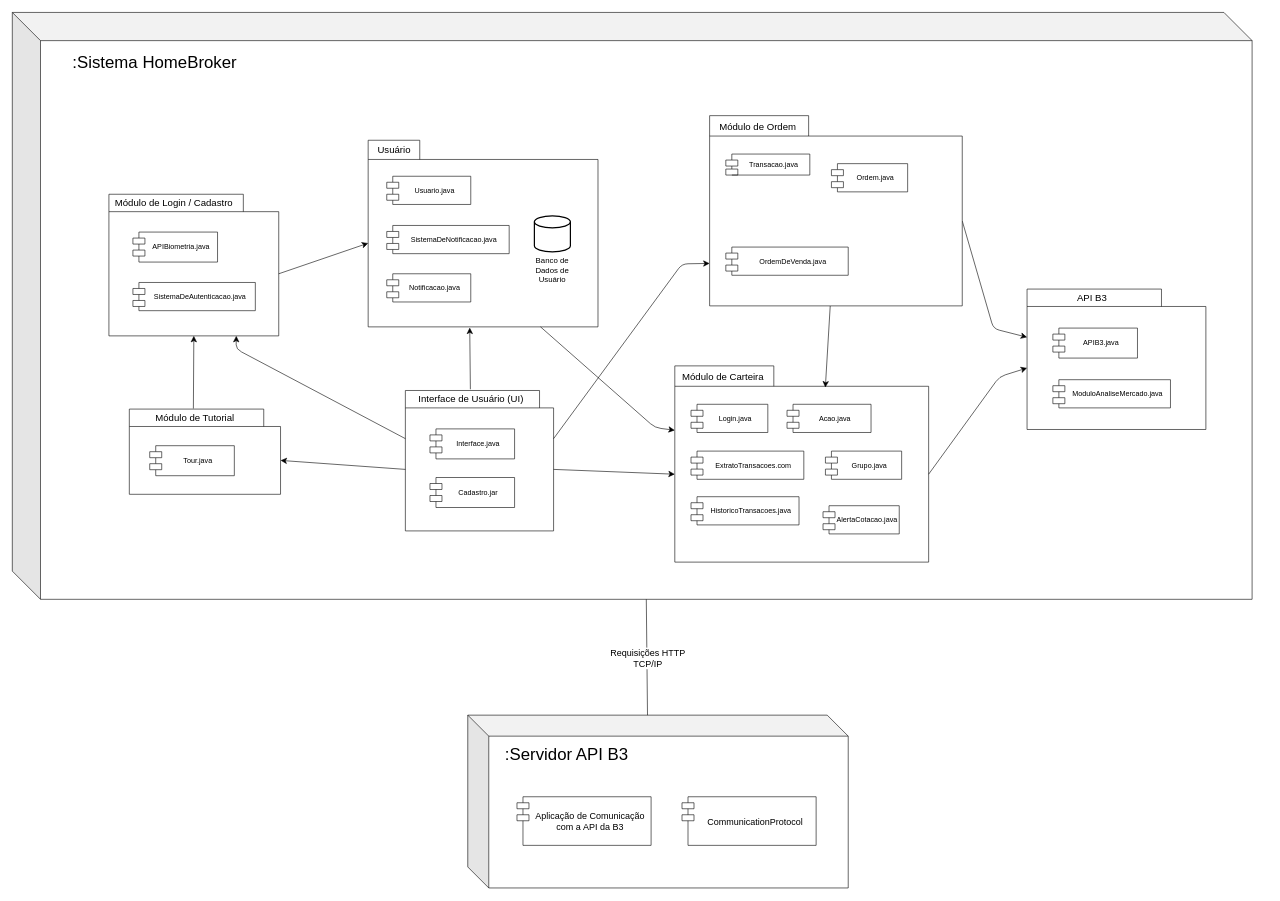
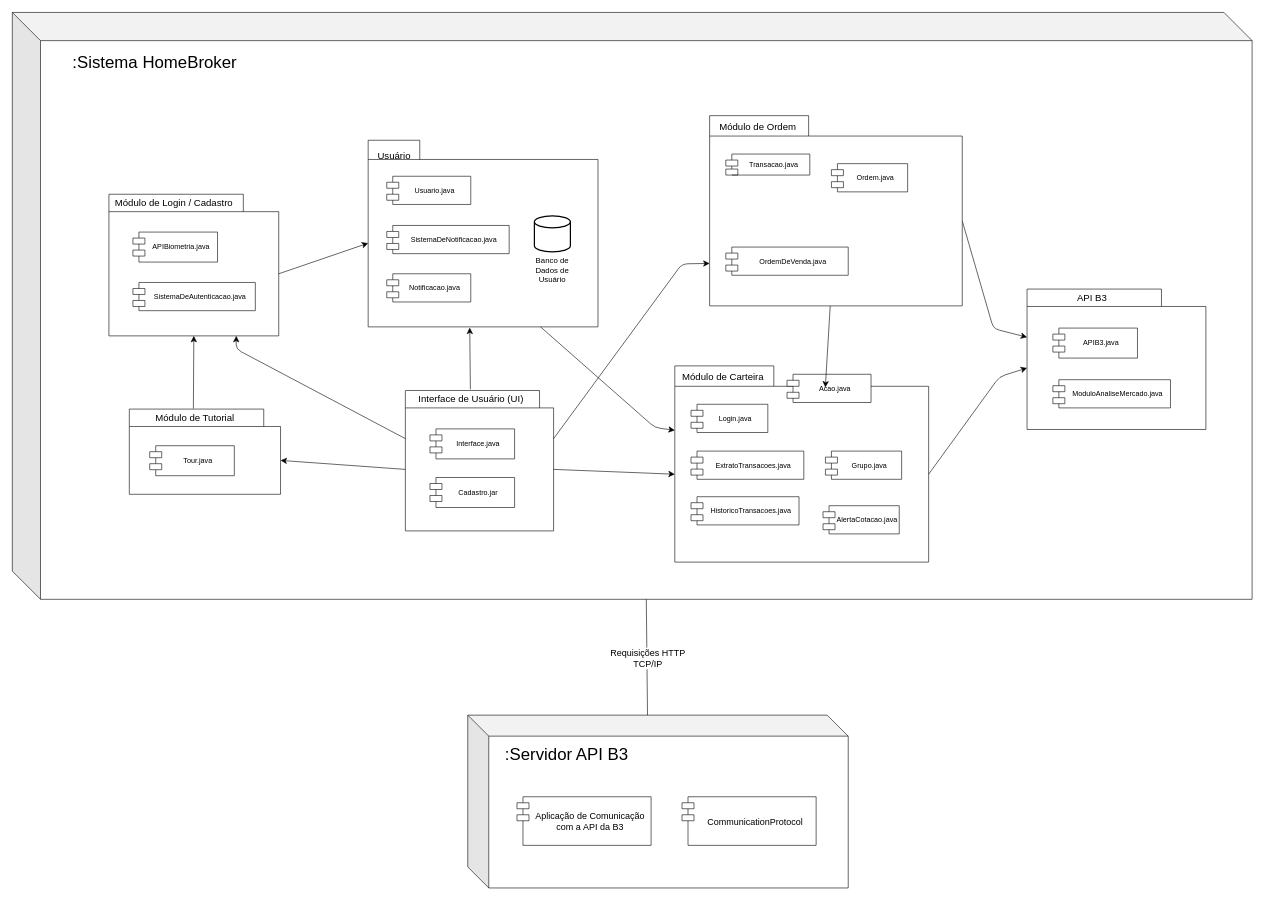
  <mxCell id="0" />
  <mxCell id="1" parent="0" />
  <mxCell id="2" value="" style="shape=cube;whiteSpace=wrap;html=1;boundedLbl=1;backgroundOutline=1;darkOpacity=0.05;darkOpacity2=0.1;fontFamily=Helvetica;fontSize=12;fontColor=default;labelBackgroundColor=default;size=47;" vertex="1" parent="1"><mxGeometry x="20" y="20" width="2066" height="978" as="geometry" /></mxCell>
  <mxCell id="3" value="" style="group" vertex="1" connectable="0" parent="1"><mxGeometry x="181" y="321" width="283" height="238" as="geometry" /></mxCell>
  <mxCell id="4" value="" style="shape=folder;fontStyle=1;spacingTop=10;tabWidth=224;tabHeight=29;tabPosition=left;html=1;whiteSpace=wrap;" vertex="1" parent="3"><mxGeometry y="2" width="283" height="236" as="geometry" /></mxCell>
  <mxCell id="5" value="Módulo de Login / Cadastro" style="text;html=1;align=center;verticalAlign=middle;resizable=0;points=[];autosize=1;strokeColor=none;fillColor=none;fontSize=16;" vertex="1" parent="3"><mxGeometry width="215" height="31" as="geometry" /></mxCell>
  <mxCell id="6" value="APIBiometria.java" style="shape=module;align=left;spacingLeft=20;align=center;verticalAlign=middle;whiteSpace=wrap;html=1;" vertex="1" parent="3"><mxGeometry x="40" y="65" width="141" height="50" as="geometry" /></mxCell>
  <mxCell id="7" value="SistemaDeAutenticacao.java" style="shape=module;align=left;spacingLeft=20;align=center;verticalAlign=middle;whiteSpace=wrap;html=1;" vertex="1" parent="3"><mxGeometry x="40" y="149" width="204" height="47" as="geometry" /></mxCell>
  <mxCell id="8" value="" style="group" vertex="1" connectable="0" parent="1"><mxGeometry x="613" y="233" width="1496" height="777" as="geometry" /></mxCell>
  <mxCell id="9" value="" style="shape=folder;fontStyle=1;spacingTop=10;tabWidth=86;tabHeight=32;tabPosition=left;html=1;whiteSpace=wrap;" vertex="1" parent="8"><mxGeometry width="383" height="311" as="geometry" /></mxCell>
- <mxCell id="10" value="Usuário" style="text;html=1;align=center;verticalAlign=middle;resizable=0;points=[];autosize=1;strokeColor=none;fillColor=none;fontSize=16;" vertex="1" parent="8"><mxGeometry x="6" width="73" height="31" as="geometry" /></mxCell>
+ <mxCell id="10" value="Usuário" style="text;html=1;align=center;verticalAlign=middle;resizable=0;points=[];autosize=1;strokeColor=none;fillColor=none;fontSize=16;" vertex="1" parent="8"><mxGeometry x="6" y="10" width="73" height="31" as="geometry" /></mxCell>
  <mxCell id="11" value="Usuario.java" style="shape=module;align=left;spacingLeft=20;align=center;verticalAlign=middle;whiteSpace=wrap;html=1;" vertex="1" parent="8"><mxGeometry x="31" y="60" width="140" height="47" as="geometry" /></mxCell>
  <mxCell id="12" value="SistemaDeNotificacao.java" style="shape=module;align=left;spacingLeft=20;align=center;verticalAlign=middle;whiteSpace=wrap;html=1;" vertex="1" parent="8"><mxGeometry x="31" y="142" width="204" height="47" as="geometry" /></mxCell>
  <mxCell id="13" value="Notificacao.java" style="shape=module;align=left;spacingLeft=20;align=center;verticalAlign=middle;whiteSpace=wrap;html=1;" vertex="1" parent="8"><mxGeometry x="31" y="222.5" width="140" height="47" as="geometry" /></mxCell>
  <mxCell id="14" value="Banco de Dados de Usuário" style="strokeWidth=2;html=1;shape=mxgraph.flowchart.database;whiteSpace=wrap;labelPosition=center;verticalLabelPosition=bottom;align=center;verticalAlign=top;fontSize=13;" vertex="1" parent="8"><mxGeometry x="277" y="126" width="60" height="60" as="geometry" /></mxCell>
  <mxCell id="15" value="" style="group" vertex="1" connectable="0" parent="1"><mxGeometry x="1711" y="479" width="298" height="236" as="geometry" /></mxCell>
  <mxCell id="16" value="" style="shape=folder;fontStyle=1;spacingTop=10;tabWidth=224;tabHeight=29;tabPosition=left;html=1;whiteSpace=wrap;" vertex="1" parent="15"><mxGeometry y="2" width="298" height="234" as="geometry" /></mxCell>
  <mxCell id="17" value="API B3" style="text;html=1;align=center;verticalAlign=middle;resizable=0;points=[];autosize=1;strokeColor=none;fillColor=none;fontSize=16;" vertex="1" parent="15"><mxGeometry x="74" width="68" height="31" as="geometry" /></mxCell>
  <mxCell id="18" value="APIB3.java" style="shape=module;align=left;spacingLeft=20;align=center;verticalAlign=middle;whiteSpace=wrap;html=1;" vertex="1" parent="15"><mxGeometry x="43" y="67" width="141" height="50" as="geometry" /></mxCell>
  <mxCell id="19" value="ModuloAnaliseMercado.java" style="shape=module;align=left;spacingLeft=20;align=center;verticalAlign=middle;whiteSpace=wrap;html=1;" vertex="1" parent="15"><mxGeometry x="43" y="153" width="196" height="47" as="geometry" /></mxCell>
  <mxCell id="20" value="" style="group" vertex="1" connectable="0" parent="1"><mxGeometry x="1124" y="609" width="987" height="433" as="geometry" /></mxCell>
  <mxCell id="21" value="" style="shape=folder;fontStyle=1;spacingTop=10;tabWidth=165;tabHeight=34;tabPosition=left;html=1;whiteSpace=wrap;" vertex="1" parent="20"><mxGeometry width="423" height="327" as="geometry" /></mxCell>
  <mxCell id="22" value="Módulo de Carteira" style="text;html=1;align=center;verticalAlign=middle;resizable=0;points=[];autosize=1;strokeColor=none;fillColor=none;fontSize=16;" vertex="1" parent="20"><mxGeometry x="3" y="2" width="154" height="31" as="geometry" /></mxCell>
- <mxCell id="23" value="Acao.java" style="shape=module;align=left;spacingLeft=20;align=center;verticalAlign=middle;whiteSpace=wrap;html=1;" vertex="1" parent="20"><mxGeometry x="187" y="64" width="140" height="47" as="geometry" /></mxCell>
+ <mxCell id="23" value="Acao.java" style="shape=module;align=left;spacingLeft=20;align=center;verticalAlign=middle;whiteSpace=wrap;html=1;" vertex="1" parent="20"><mxGeometry x="187" y="14" width="140" height="47" as="geometry" /></mxCell>
  <mxCell id="24" value="AlertaCotacao.java" style="shape=module;align=left;spacingLeft=20;align=center;verticalAlign=middle;whiteSpace=wrap;html=1;" vertex="1" parent="20"><mxGeometry x="247" y="233" width="127" height="47" as="geometry" /></mxCell>
- <mxCell id="25" value="ExtratoTransacoes.com" style="shape=module;align=left;spacingLeft=20;align=center;verticalAlign=middle;whiteSpace=wrap;html=1;" vertex="1" parent="20"><mxGeometry x="27" y="142" width="188" height="47" as="geometry" /></mxCell>
+ <mxCell id="25" value="ExtratoTransacoes.java" style="shape=module;align=left;spacingLeft=20;align=center;verticalAlign=middle;whiteSpace=wrap;html=1;" vertex="1" parent="20"><mxGeometry x="27" y="142" width="188" height="47" as="geometry" /></mxCell>
  <mxCell id="26" value="Grupo.java" style="shape=module;align=left;spacingLeft=20;align=center;verticalAlign=middle;whiteSpace=wrap;html=1;" vertex="1" parent="20"><mxGeometry x="251" y="142" width="127" height="47" as="geometry" /></mxCell>
  <mxCell id="27" value="Login.java" style="shape=module;align=left;spacingLeft=20;align=center;verticalAlign=middle;whiteSpace=wrap;html=1;" vertex="1" parent="20"><mxGeometry x="27" y="64" width="128" height="47" as="geometry" /></mxCell>
  <mxCell id="28" value="HistoricoTransacoes.java" style="shape=module;align=left;spacingLeft=20;align=center;verticalAlign=middle;whiteSpace=wrap;html=1;" vertex="1" parent="20"><mxGeometry x="27" y="218" width="180" height="47" as="geometry" /></mxCell>
  <mxCell id="29" value="" style="group" vertex="1" connectable="0" parent="1"><mxGeometry x="675" y="648" width="247" height="236" as="geometry" /></mxCell>
  <mxCell id="30" value="" style="shape=folder;fontStyle=1;spacingTop=10;tabWidth=224;tabHeight=29;tabPosition=left;html=1;whiteSpace=wrap;" vertex="1" parent="29"><mxGeometry y="2" width="247" height="234" as="geometry" /></mxCell>
  <mxCell id="31" value="Interface de Usuário (UI)" style="text;html=1;align=center;verticalAlign=middle;resizable=0;points=[];autosize=1;strokeColor=none;fillColor=none;fontSize=16;" vertex="1" parent="29"><mxGeometry x="12" width="193" height="31" as="geometry" /></mxCell>
  <mxCell id="32" value="Interface.java" style="shape=module;align=left;spacingLeft=20;align=center;verticalAlign=middle;whiteSpace=wrap;html=1;" vertex="1" parent="29"><mxGeometry x="41" y="66" width="141" height="50" as="geometry" /></mxCell>
  <mxCell id="33" value="Cadastro.jar" style="shape=module;align=left;spacingLeft=20;align=center;verticalAlign=middle;whiteSpace=wrap;html=1;" vertex="1" parent="29"><mxGeometry x="41" y="147" width="141" height="50" as="geometry" /></mxCell>
  <mxCell id="34" value="" style="group" vertex="1" connectable="0" parent="1"><mxGeometry x="215" y="679" width="252" height="144" as="geometry" /></mxCell>
  <mxCell id="35" value="" style="shape=folder;fontStyle=1;spacingTop=10;tabWidth=224;tabHeight=29;tabPosition=left;html=1;whiteSpace=wrap;" vertex="1" parent="34"><mxGeometry y="2" width="252" height="142" as="geometry" /></mxCell>
  <mxCell id="36" value="Módulo de Tutorial" style="text;html=1;align=center;verticalAlign=middle;resizable=0;points=[];autosize=1;strokeColor=none;fillColor=none;fontSize=16;" vertex="1" parent="34"><mxGeometry x="34" width="150" height="31" as="geometry" /></mxCell>
  <mxCell id="37" value="Tour.java" style="shape=module;align=left;spacingLeft=20;align=center;verticalAlign=middle;whiteSpace=wrap;html=1;" vertex="1" parent="34"><mxGeometry x="34" y="63" width="141" height="50" as="geometry" /></mxCell>
  <mxCell id="38" style="edgeStyle=none;curved=0;rounded=1;orthogonalLoop=1;jettySize=auto;html=1;exitX=0;exitY=0;exitDx=421;exitDy=175.5;exitPerimeter=0;entryX=0;entryY=0;entryDx=0;entryDy=80.25;entryPerimeter=0;fontSize=12;startSize=8;endSize=8;" edge="1" parent="1" source="50" target="16"><mxGeometry relative="1" as="geometry"><Array as="points"><mxPoint x="1655" y="547" /></Array></mxGeometry></mxCell>
  <mxCell id="39" style="edgeStyle=none;shape=connector;curved=0;rounded=1;orthogonalLoop=1;jettySize=auto;html=1;exitX=0;exitY=0;exitDx=423;exitDy=180.5;exitPerimeter=0;entryX=0;entryY=0;entryDx=0;entryDy=131.5;entryPerimeter=0;strokeColor=default;align=center;verticalAlign=middle;fontFamily=Helvetica;fontSize=12;fontColor=default;labelBackgroundColor=default;startSize=8;endArrow=classic;endSize=8;" edge="1" parent="1" source="21" target="16"><mxGeometry relative="1" as="geometry"><Array as="points"><mxPoint x="1665" y="627" /></Array></mxGeometry></mxCell>
  <mxCell id="40" style="edgeStyle=none;shape=connector;curved=0;rounded=1;orthogonalLoop=1;jettySize=auto;html=1;exitX=0;exitY=0;exitDx=247.0;exitDy=131.5;exitPerimeter=0;entryX=0;entryY=0;entryDx=0;entryDy=180.5;entryPerimeter=0;strokeColor=default;align=center;verticalAlign=middle;fontFamily=Helvetica;fontSize=12;fontColor=default;labelBackgroundColor=default;startSize=8;endArrow=classic;endSize=8;" edge="1" parent="1" source="30" target="21"><mxGeometry relative="1" as="geometry" /></mxCell>
  <mxCell id="41" style="edgeStyle=none;shape=connector;curved=0;rounded=1;orthogonalLoop=1;jettySize=auto;html=1;exitX=0;exitY=0;exitDx=0;exitDy=131.5;exitPerimeter=0;entryX=0;entryY=0;entryDx=252.0;entryDy=85.5;entryPerimeter=0;strokeColor=default;align=center;verticalAlign=middle;fontFamily=Helvetica;fontSize=12;fontColor=default;labelBackgroundColor=default;startSize=8;endArrow=classic;endSize=8;" edge="1" parent="1" source="30" target="35"><mxGeometry relative="1" as="geometry" /></mxCell>
  <mxCell id="42" style="edgeStyle=none;shape=connector;curved=0;rounded=1;orthogonalLoop=1;jettySize=auto;html=1;exitX=0;exitY=0;exitDx=0;exitDy=80.25;exitPerimeter=0;entryX=0.75;entryY=1;entryDx=0;entryDy=0;entryPerimeter=0;strokeColor=default;align=center;verticalAlign=middle;fontFamily=Helvetica;fontSize=12;fontColor=default;labelBackgroundColor=default;startSize=8;endArrow=classic;endSize=8;" edge="1" parent="1" source="30" target="4"><mxGeometry relative="1" as="geometry"><Array as="points"><mxPoint x="393" y="581" /></Array></mxGeometry></mxCell>
  <mxCell id="43" style="edgeStyle=none;shape=connector;curved=0;rounded=1;orthogonalLoop=1;jettySize=auto;html=1;exitX=0;exitY=0;exitDx=283;exitDy=132.5;exitPerimeter=0;entryX=0;entryY=0;entryDx=0;entryDy=171.5;entryPerimeter=0;strokeColor=default;align=center;verticalAlign=middle;fontFamily=Helvetica;fontSize=12;fontColor=default;labelBackgroundColor=default;startSize=8;endArrow=classic;endSize=8;" edge="1" parent="1" source="4" target="9"><mxGeometry relative="1" as="geometry" /></mxCell>
  <mxCell id="44" style="edgeStyle=none;shape=connector;curved=0;rounded=1;orthogonalLoop=1;jettySize=auto;html=1;exitX=0.485;exitY=0.035;exitDx=0;exitDy=0;exitPerimeter=0;entryX=0.5;entryY=1;entryDx=0;entryDy=0;entryPerimeter=0;strokeColor=default;align=center;verticalAlign=middle;fontFamily=Helvetica;fontSize=12;fontColor=default;labelBackgroundColor=default;startSize=8;endArrow=classic;endSize=8;" edge="1" parent="1" source="36" target="4"><mxGeometry relative="1" as="geometry" /></mxCell>
  <mxCell id="45" style="edgeStyle=none;shape=connector;curved=0;rounded=1;orthogonalLoop=1;jettySize=auto;html=1;entryX=0.593;entryY=0.11;entryDx=0;entryDy=0;entryPerimeter=0;strokeColor=default;align=center;verticalAlign=middle;fontFamily=Helvetica;fontSize=12;fontColor=default;labelBackgroundColor=default;startSize=8;endArrow=classic;endSize=8;" edge="1" parent="1" source="50" target="21"><mxGeometry relative="1" as="geometry" /></mxCell>
  <mxCell id="46" style="edgeStyle=none;shape=connector;curved=0;rounded=1;orthogonalLoop=1;jettySize=auto;html=1;exitX=0;exitY=0;exitDx=247.0;exitDy=80.25;exitPerimeter=0;entryX=0;entryY=0;entryDx=0;entryDy=246.25;entryPerimeter=0;strokeColor=default;align=center;verticalAlign=middle;fontFamily=Helvetica;fontSize=12;fontColor=default;labelBackgroundColor=default;startSize=8;endArrow=classic;endSize=8;" edge="1" parent="1" source="30" target="50"><mxGeometry relative="1" as="geometry"><Array as="points"><mxPoint x="1136" y="439" /></Array></mxGeometry></mxCell>
  <mxCell id="47" style="edgeStyle=none;shape=connector;curved=0;rounded=1;orthogonalLoop=1;jettySize=auto;html=1;entryX=0.442;entryY=1.004;entryDx=0;entryDy=0;entryPerimeter=0;strokeColor=default;align=center;verticalAlign=middle;fontFamily=Helvetica;fontSize=12;fontColor=default;labelBackgroundColor=default;startSize=8;endArrow=classic;endSize=8;" edge="1" parent="1" source="31" target="9"><mxGeometry relative="1" as="geometry" /></mxCell>
  <mxCell id="48" style="edgeStyle=none;shape=connector;curved=0;rounded=1;orthogonalLoop=1;jettySize=auto;html=1;exitX=0.75;exitY=1;exitDx=0;exitDy=0;exitPerimeter=0;entryX=0;entryY=0;entryDx=0;entryDy=107.25;entryPerimeter=0;strokeColor=default;align=center;verticalAlign=middle;fontFamily=Helvetica;fontSize=12;fontColor=default;labelBackgroundColor=default;startSize=8;endArrow=classic;endSize=8;" edge="1" parent="1" source="9" target="21"><mxGeometry relative="1" as="geometry"><Array as="points"><mxPoint x="1091" y="712" /></Array></mxGeometry></mxCell>
  <mxCell id="49" value="" style="group" vertex="1" connectable="0" parent="1"><mxGeometry x="1182" y="192" width="421" height="317" as="geometry" /></mxCell>
  <mxCell id="50" value="" style="shape=folder;fontStyle=1;spacingTop=10;tabWidth=165;tabHeight=34;tabPosition=left;html=1;whiteSpace=wrap;" vertex="1" parent="49"><mxGeometry width="421" height="317" as="geometry" /></mxCell>
  <mxCell id="51" value="Módulo de Ordem" style="text;html=1;align=center;verticalAlign=middle;resizable=0;points=[];autosize=1;strokeColor=none;fillColor=none;fontSize=16;" vertex="1" parent="49"><mxGeometry x="7" y="2" width="146" height="31" as="geometry" /></mxCell>
  <mxCell id="52" value="Transacao.java" style="shape=module;align=left;spacingLeft=20;align=center;verticalAlign=middle;whiteSpace=wrap;html=1;" vertex="1" parent="49"><mxGeometry x="27" y="64" width="140" height="35" as="geometry" /></mxCell>
  <mxCell id="53" value="Ordem.java" style="shape=module;align=left;spacingLeft=20;align=center;verticalAlign=middle;whiteSpace=wrap;html=1;" vertex="1" parent="49"><mxGeometry x="203" y="80" width="127" height="47" as="geometry" /></mxCell>
  <mxCell id="54" value="OrdemDeVenda.java" style="shape=module;align=left;spacingLeft=20;align=center;verticalAlign=middle;whiteSpace=wrap;html=1;" vertex="1" parent="49"><mxGeometry x="27" y="219" width="204" height="47" as="geometry" /></mxCell>
  <mxCell id="55" value=":Sistema HomeBroker" style="text;html=1;align=center;verticalAlign=middle;whiteSpace=wrap;rounded=0;fontSize=28;fontFamily=Helvetica;fontColor=default;labelBackgroundColor=default;" vertex="1" parent="1"><mxGeometry x="88" y="88" width="339" height="29" as="geometry" /></mxCell>
  <mxCell id="56" value="" style="shape=cube;whiteSpace=wrap;html=1;boundedLbl=1;backgroundOutline=1;darkOpacity=0.05;darkOpacity2=0.1;fontFamily=Helvetica;fontSize=12;fontColor=default;labelBackgroundColor=default;size=35;" vertex="1" parent="1"><mxGeometry x="779" y="1191" width="634" height="288" as="geometry" /></mxCell>
  <mxCell id="57" value=":Servidor API B3" style="text;html=1;align=center;verticalAlign=middle;whiteSpace=wrap;rounded=0;fontSize=28;fontFamily=Helvetica;fontColor=default;labelBackgroundColor=default;" vertex="1" parent="1"><mxGeometry x="833" y="1241" width="222" height="29" as="geometry" /></mxCell>
  <mxCell id="58" value="Aplicação de Comunicação&lt;div style=&quot;font-size: 15px;&quot;&gt;com a API da B3&lt;/div&gt;" style="shape=module;align=left;spacingLeft=20;align=center;verticalAlign=middle;whiteSpace=wrap;html=1;fontSize=15;" vertex="1" parent="1"><mxGeometry x="861" y="1327" width="223.5" height="81" as="geometry" /></mxCell>
  <mxCell id="59" value="CommunicationProtocol" style="shape=module;align=left;spacingLeft=20;align=center;verticalAlign=middle;whiteSpace=wrap;html=1;fontSize=15;" vertex="1" parent="1"><mxGeometry x="1136" y="1327" width="223.5" height="81" as="geometry" /></mxCell>
  <mxCell id="60" style="edgeStyle=none;shape=connector;curved=0;rounded=1;orthogonalLoop=1;jettySize=auto;html=1;exitX=0;exitY=0;exitDx=299.5;exitDy=0;exitPerimeter=0;entryX=0;entryY=0;entryDx=1056.5;entryDy=978;entryPerimeter=0;strokeColor=default;align=center;verticalAlign=middle;fontFamily=Helvetica;fontSize=12;fontColor=default;labelBackgroundColor=default;startSize=8;endArrow=none;endSize=8;endFill=0;" edge="1" parent="1" source="56" target="2"><mxGeometry relative="1" as="geometry" /></mxCell>
  <mxCell id="61" value="Requisições HTTP&lt;div style=&quot;font-size: 15px;&quot;&gt;TCP/IP&lt;/div&gt;" style="edgeLabel;html=1;align=center;verticalAlign=middle;resizable=0;points=[];fontSize=15;fontFamily=Helvetica;fontColor=default;labelBackgroundColor=default;" vertex="1" connectable="0" parent="60"><mxGeometry x="0.049" y="-3" relative="1" as="geometry"><mxPoint x="-2" y="6" as="offset" /></mxGeometry></mxCell>
